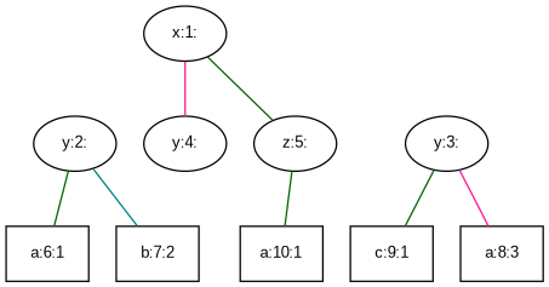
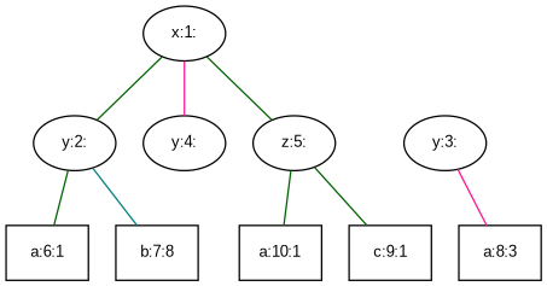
  graph {
    fontname="Liberation Sans"
    node [fontname="Liberation Sans" fontsize=10]
    edge [color=darkgreen fontname="Liberation Sans" fontsize=10]
    n1 [label="x:1:"]
    n2 [label="y:2:"]
    n3 [label="y:4:"]
    n4 [label="z:5:"]
    n5 [label="a:6:1" shape=rectangle]
-   n6 [label="b:7:2" shape=rectangle]
+   n6 [label="b:7:8" shape=rectangle]
    n7 [label="y:3:"]
    n8 [label="a:8:3" shape=rectangle]
    n9 [label="c:9:1" shape=rectangle]
    n10 [label="a:10:1" shape=rectangle]
+   n1 -- n2
    n1 -- n3 [color=deeppink]
    n1 -- n4
    n2 -- n5
    n2 -- n6 [color=teal]
    n4 -- n10
    n7 -- n8 [color=deeppink]
-   n7 -- n9
+   n4 -- n9
  }
